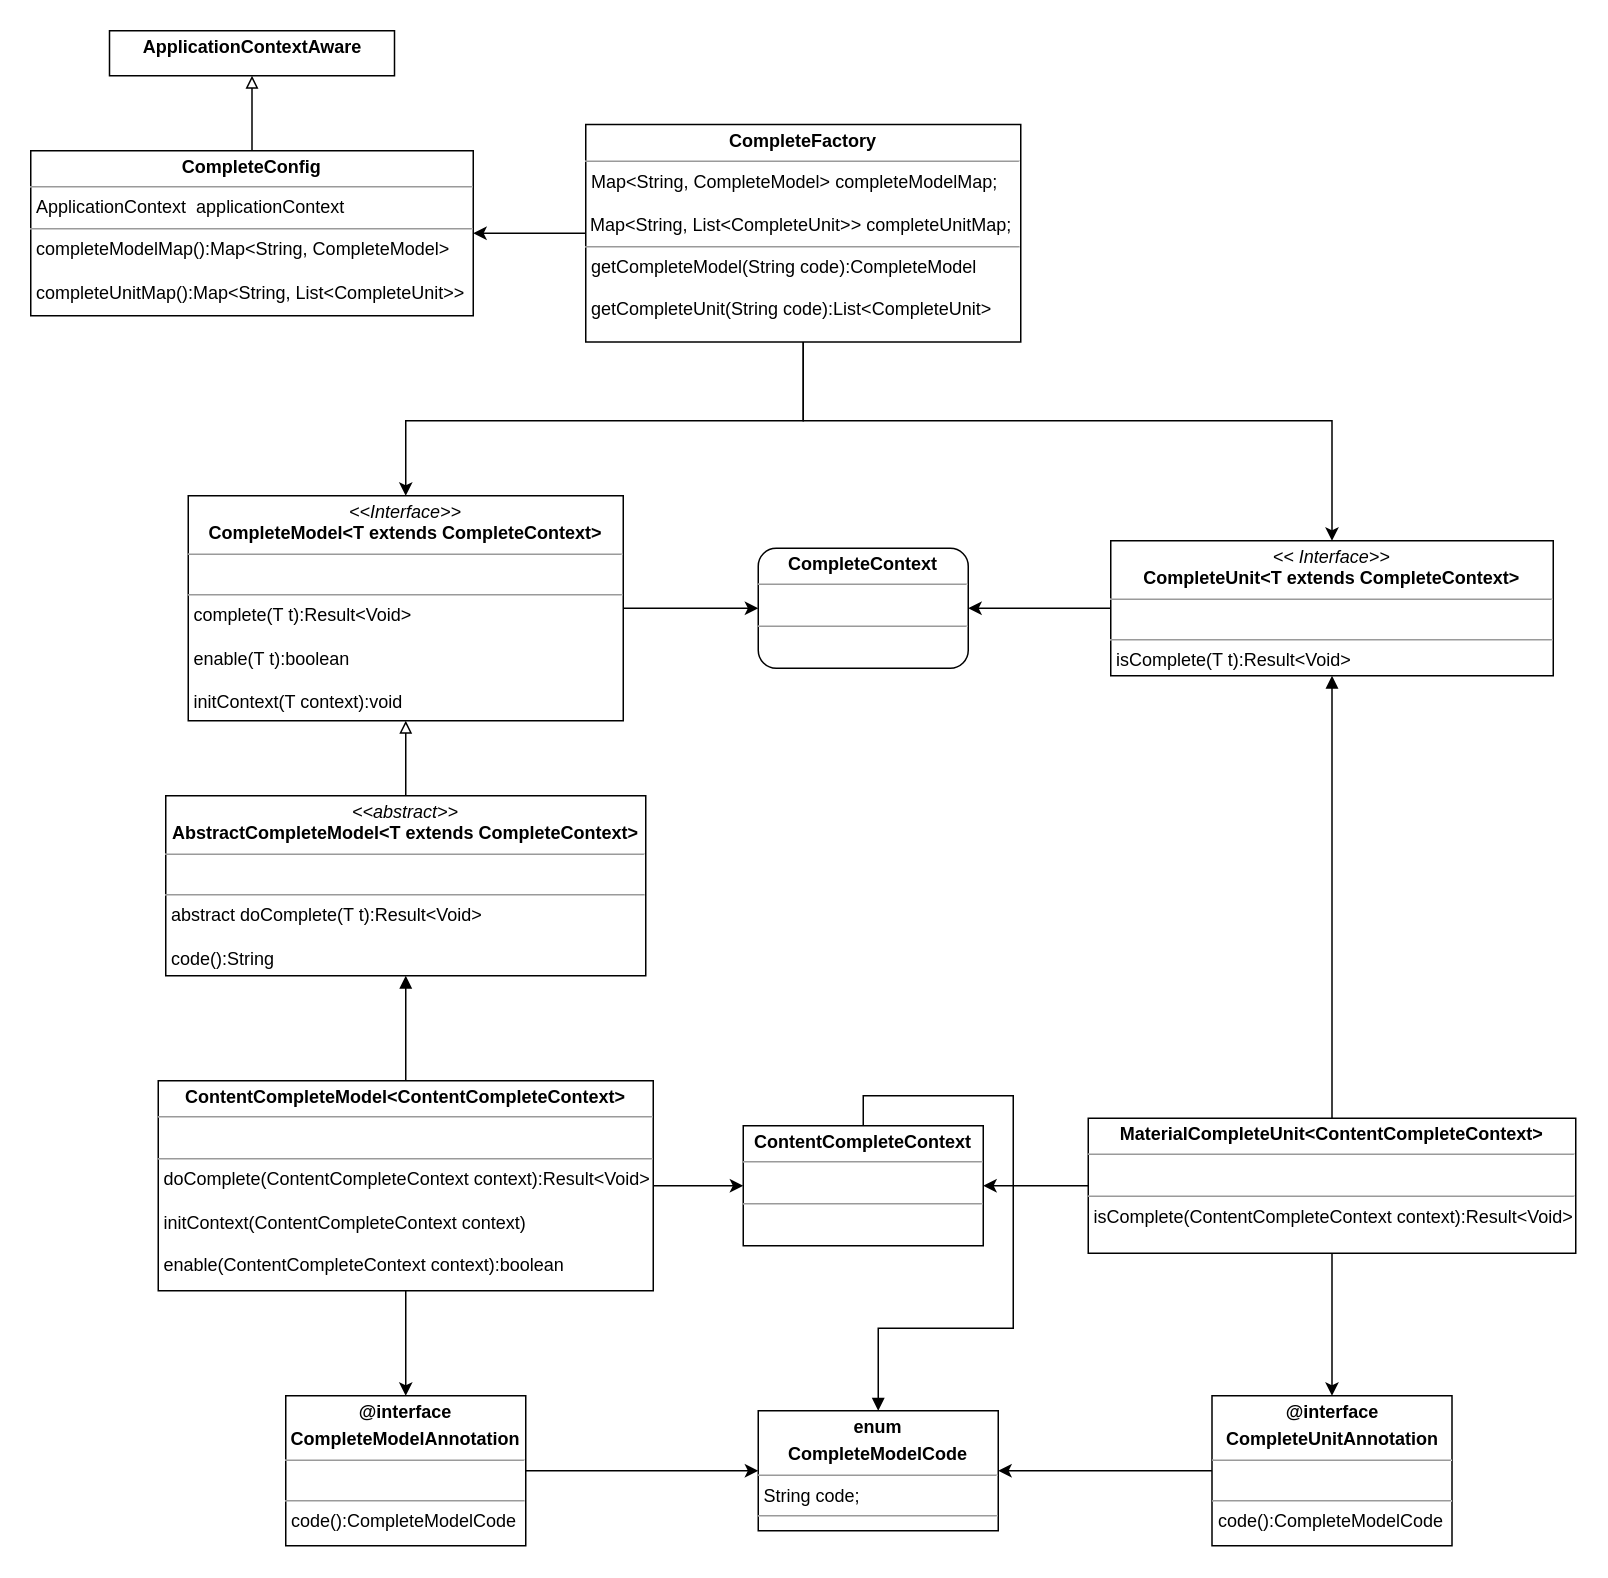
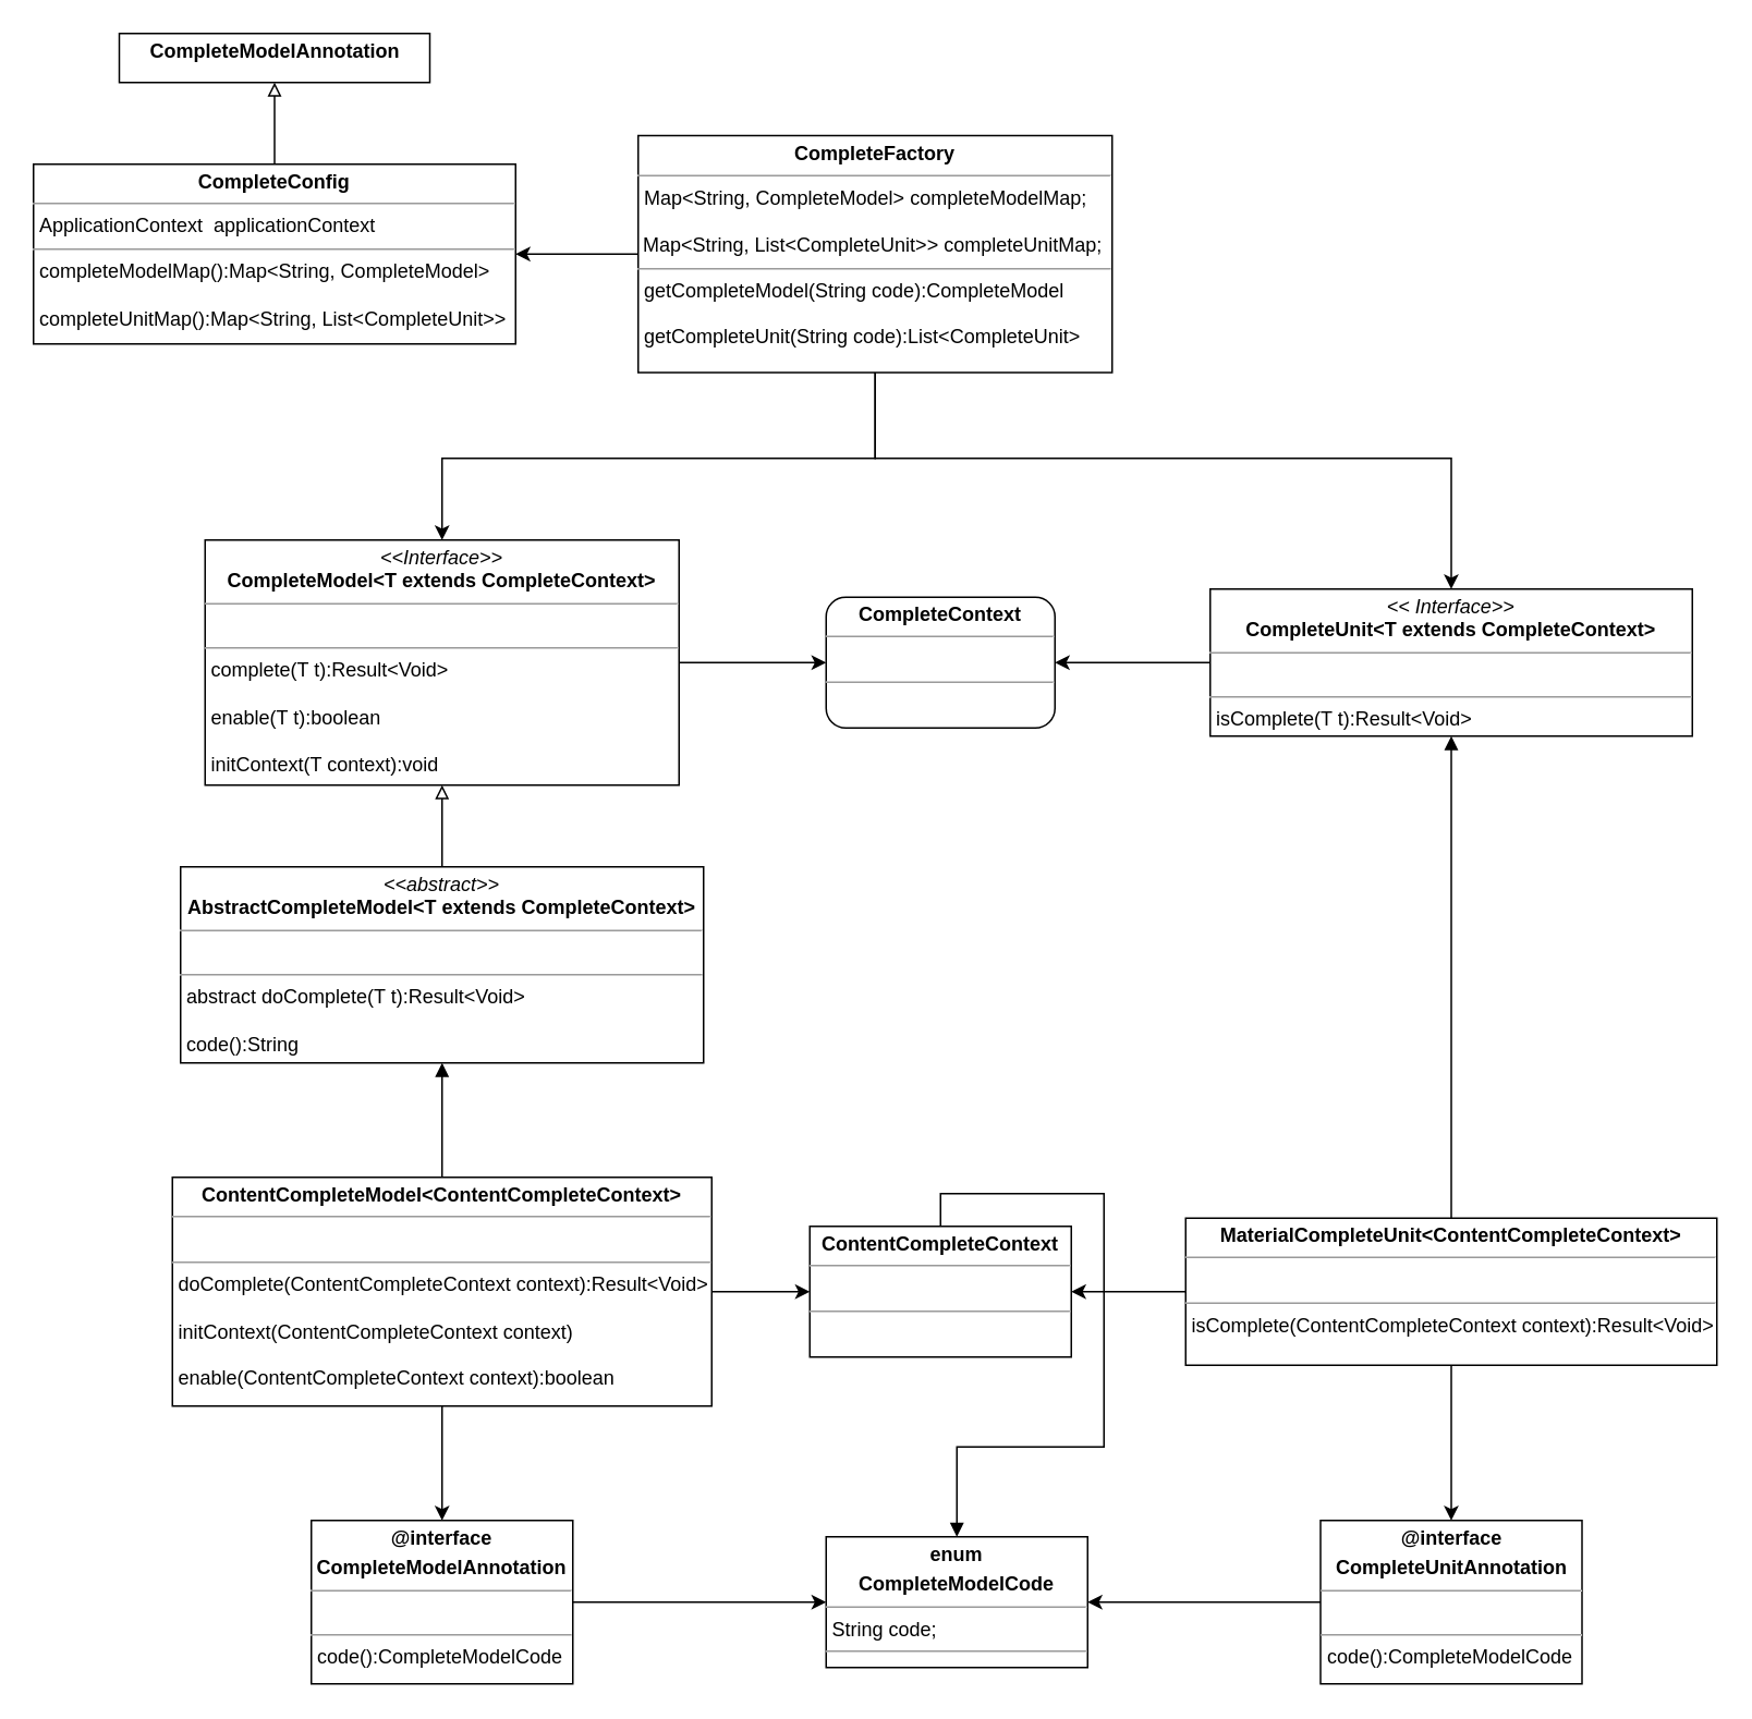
  <mxCell id="0" />
  <mxCell id="1" parent="0" />
  <mxCell id="2" style="edgeStyle=orthogonalEdgeStyle;rounded=0;orthogonalLoop=1;jettySize=auto;html=1;exitX=1;exitY=0.5;exitDx=0;exitDy=0;" edge="1" parent="1" source="3" target="4"><mxGeometry relative="1" as="geometry" /></mxCell>
  <mxCell id="3" value="&lt;p style=&quot;margin: 0px ; margin-top: 4px ; text-align: center&quot;&gt;&lt;i&gt;&amp;lt;&amp;lt;Interface&amp;gt;&amp;gt;&lt;/i&gt;&lt;br&gt;&lt;b&gt;CompleteModel&amp;lt;T extends CompleteContext&amp;gt;&lt;/b&gt;&lt;/p&gt;&lt;hr size=&quot;1&quot;&gt;&lt;p style=&quot;margin: 0px ; margin-left: 4px&quot;&gt;&lt;br&gt;&lt;/p&gt;&lt;hr size=&quot;1&quot;&gt;&lt;p style=&quot;margin: 0px ; margin-left: 4px&quot;&gt;complete(T t):Result&amp;lt;Void&amp;gt;&lt;/p&gt;&lt;p style=&quot;margin: 0px ; margin-left: 4px&quot;&gt;&lt;br&gt;enable(T t):boolean&lt;/p&gt;&lt;p style=&quot;margin: 0px ; margin-left: 4px&quot;&gt;&lt;br&gt;&lt;/p&gt;&lt;p style=&quot;margin: 0px ; margin-left: 4px&quot;&gt;initContext(T context):void&lt;/p&gt;" style="verticalAlign=top;align=left;overflow=fill;fontSize=12;fontFamily=Helvetica;html=1;" vertex="1" parent="1"><mxGeometry x="125" y="330" width="290" height="150" as="geometry" /></mxCell>
  <mxCell id="4" value="&lt;p style=&quot;margin: 0px ; margin-top: 4px ; text-align: center&quot;&gt;&lt;b&gt;CompleteContext&lt;/b&gt;&lt;/p&gt;&lt;hr size=&quot;1&quot;&gt;&lt;p style=&quot;margin: 0px ; margin-left: 4px&quot;&gt;&lt;br&gt;&lt;/p&gt;&lt;hr size=&quot;1&quot;&gt;&lt;p style=&quot;margin: 0px ; margin-left: 4px&quot;&gt;&lt;br&gt;&lt;/p&gt;" style="verticalAlign=top;align=left;overflow=fill;fontSize=12;fontFamily=Helvetica;html=1;rounded=1;" vertex="1" parent="1"><mxGeometry x="505" y="365" width="140" height="80" as="geometry" /></mxCell>
  <mxCell id="5" style="edgeStyle=orthogonalEdgeStyle;rounded=0;orthogonalLoop=1;jettySize=auto;html=1;exitX=0.5;exitY=0;exitDx=0;exitDy=0;endArrow=block;endFill=0;" edge="1" parent="1" source="6" target="3"><mxGeometry relative="1" as="geometry" /></mxCell>
  <mxCell id="6" value="&lt;p style=&quot;margin: 0px ; margin-top: 4px ; text-align: center&quot;&gt;&lt;i&gt;&amp;lt;&amp;lt;abstract&amp;gt;&amp;gt;&lt;/i&gt;&lt;br&gt;&lt;b&gt;AbstractCompleteModel&amp;lt;T extends CompleteContext&amp;gt;&lt;/b&gt;&lt;/p&gt;&lt;hr size=&quot;1&quot;&gt;&lt;p style=&quot;margin: 0px ; margin-left: 4px&quot;&gt;&lt;br&gt;&lt;/p&gt;&lt;hr size=&quot;1&quot;&gt;&lt;p style=&quot;margin: 0px ; margin-left: 4px&quot;&gt;abstract doComplete(T t):Result&amp;lt;Void&amp;gt;&lt;/p&gt;&lt;p style=&quot;margin: 0px ; margin-left: 4px&quot;&gt;&lt;br&gt;code():String&lt;/p&gt;" style="verticalAlign=top;align=left;overflow=fill;fontSize=12;fontFamily=Helvetica;html=1;" vertex="1" parent="1"><mxGeometry x="110" y="530" width="320" height="120" as="geometry" /></mxCell>
  <mxCell id="7" style="edgeStyle=orthogonalEdgeStyle;rounded=0;orthogonalLoop=1;jettySize=auto;html=1;exitX=0;exitY=0.5;exitDx=0;exitDy=0;endArrow=classic;endFill=1;" edge="1" parent="1" source="8" target="4"><mxGeometry relative="1" as="geometry" /></mxCell>
  <mxCell id="8" value="&lt;p style=&quot;margin: 0px ; margin-top: 4px ; text-align: center&quot;&gt;&lt;i&gt;&amp;lt;&amp;lt;&lt;/i&gt;&lt;i&gt;&amp;nbsp;Interface&lt;/i&gt;&lt;i&gt;&amp;gt;&amp;gt;&lt;/i&gt;&lt;br&gt;&lt;b&gt;CompleteUnit&amp;lt;T extends CompleteContext&amp;gt;&lt;/b&gt;&lt;/p&gt;&lt;hr size=&quot;1&quot;&gt;&lt;p style=&quot;margin: 0px ; margin-left: 4px&quot;&gt;&lt;br&gt;&lt;/p&gt;&lt;hr size=&quot;1&quot;&gt;&lt;p style=&quot;margin: 0px ; margin-left: 4px&quot;&gt;isComplete(T t):Result&amp;lt;Void&amp;gt;&lt;/p&gt;" style="verticalAlign=top;align=left;overflow=fill;fontSize=12;fontFamily=Helvetica;html=1;" vertex="1" parent="1"><mxGeometry x="740" y="360" width="295" height="90" as="geometry" /></mxCell>
  <mxCell id="9" style="edgeStyle=orthogonalEdgeStyle;rounded=0;orthogonalLoop=1;jettySize=auto;html=1;endArrow=classic;endFill=1;" edge="1" parent="1" source="12" target="15"><mxGeometry relative="1" as="geometry" /></mxCell>
  <mxCell id="10" style="edgeStyle=orthogonalEdgeStyle;rounded=0;orthogonalLoop=1;jettySize=auto;html=1;exitX=0.5;exitY=1;exitDx=0;exitDy=0;endArrow=classic;endFill=1;entryX=0.5;entryY=0;entryDx=0;entryDy=0;" edge="1" parent="1" source="12" target="3"><mxGeometry relative="1" as="geometry"><Array as="points"><mxPoint x="535" y="280" /><mxPoint x="270" y="280" /></Array></mxGeometry></mxCell>
  <mxCell id="11" style="edgeStyle=orthogonalEdgeStyle;rounded=0;orthogonalLoop=1;jettySize=auto;html=1;exitX=0.5;exitY=1;exitDx=0;exitDy=0;endArrow=classic;endFill=1;entryX=0.5;entryY=0;entryDx=0;entryDy=0;" edge="1" parent="1" source="12" target="8"><mxGeometry relative="1" as="geometry"><Array as="points"><mxPoint x="535" y="280" /><mxPoint x="888" y="280" /></Array></mxGeometry></mxCell>
  <mxCell id="12" value="&lt;p style=&quot;margin: 0px ; margin-top: 4px ; text-align: center&quot;&gt;&lt;b&gt;CompleteFactory&lt;/b&gt;&lt;/p&gt;&lt;hr size=&quot;1&quot;&gt;&lt;p style=&quot;margin: 0px ; margin-left: 4px&quot;&gt;Map&amp;lt;String, CompleteModel&amp;gt; completeModelMap;&lt;/p&gt;&lt;p style=&quot;margin: 0px ; margin-left: 4px&quot;&gt;&lt;br&gt;&lt;/p&gt;&amp;nbsp;Map&amp;lt;String, List&amp;lt;CompleteUnit&amp;gt;&amp;gt;&amp;nbsp;completeUnitMap;&lt;br&gt;&lt;hr size=&quot;1&quot;&gt;&lt;p style=&quot;margin: 0px ; margin-left: 4px&quot;&gt;getCompleteModel(String code):CompleteModel&lt;/p&gt;&lt;p style=&quot;margin: 0px ; margin-left: 4px&quot;&gt;&lt;br&gt;&lt;/p&gt;&lt;p style=&quot;margin: 0px ; margin-left: 4px&quot;&gt;getCompleteUnit(String code):List&amp;lt;CompleteUnit&amp;gt;&lt;/p&gt;" style="verticalAlign=top;align=left;overflow=fill;fontSize=12;fontFamily=Helvetica;html=1;" vertex="1" parent="1"><mxGeometry x="390" y="82.5" width="290" height="145" as="geometry" /></mxCell>
- <mxCell id="13" value="&lt;p style=&quot;margin: 0px ; margin-top: 4px ; text-align: center&quot;&gt;&lt;b&gt;ApplicationContextAware&lt;/b&gt;&lt;/p&gt;" style="verticalAlign=top;align=left;overflow=fill;fontSize=12;fontFamily=Helvetica;html=1;" vertex="1" parent="1"><mxGeometry x="72.5" y="20" width="190" height="30" as="geometry" /></mxCell>
+ <mxCell id="13" value="&lt;p style=&quot;margin: 0px ; margin-top: 4px ; text-align: center&quot;&gt;&lt;b&gt;CompleteModelAnnotation&lt;/b&gt;&lt;/p&gt;" style="verticalAlign=top;align=left;overflow=fill;fontSize=12;fontFamily=Helvetica;html=1;" vertex="1" parent="1"><mxGeometry x="72.5" y="20" width="190" height="30" as="geometry" /></mxCell>
  <mxCell id="14" style="edgeStyle=orthogonalEdgeStyle;rounded=0;orthogonalLoop=1;jettySize=auto;html=1;exitX=0.5;exitY=0;exitDx=0;exitDy=0;entryX=0.5;entryY=1;entryDx=0;entryDy=0;endArrow=block;endFill=0;" edge="1" parent="1" source="15" target="13"><mxGeometry relative="1" as="geometry" /></mxCell>
  <mxCell id="15" value="&lt;p style=&quot;margin: 0px ; margin-top: 4px ; text-align: center&quot;&gt;&lt;b&gt;CompleteConfig&lt;/b&gt;&lt;/p&gt;&lt;hr size=&quot;1&quot;&gt;&lt;p style=&quot;margin: 0px ; margin-left: 4px&quot;&gt;ApplicationContext&amp;nbsp; applicationContext&lt;/p&gt;&lt;hr size=&quot;1&quot;&gt;&lt;p style=&quot;margin: 0px ; margin-left: 4px&quot;&gt;completeModelMap():Map&amp;lt;String, CompleteModel&amp;gt;&lt;/p&gt;&lt;p style=&quot;margin: 0px ; margin-left: 4px&quot;&gt;&lt;br&gt;&lt;/p&gt;&lt;p style=&quot;margin: 0px ; margin-left: 4px&quot;&gt;completeUnitMap():Map&amp;lt;String, List&amp;lt;CompleteUnit&amp;gt;&amp;gt;&lt;br&gt;&lt;/p&gt;" style="verticalAlign=top;align=left;overflow=fill;fontSize=12;fontFamily=Helvetica;html=1;" vertex="1" parent="1"><mxGeometry x="20" y="100" width="295" height="110" as="geometry" /></mxCell>
  <mxCell id="16" style="edgeStyle=orthogonalEdgeStyle;rounded=0;orthogonalLoop=1;jettySize=auto;html=1;exitX=0.5;exitY=0;exitDx=0;exitDy=0;endArrow=block;endFill=1;" edge="1" parent="1" source="19" target="6"><mxGeometry relative="1" as="geometry" /></mxCell>
  <mxCell id="17" style="edgeStyle=orthogonalEdgeStyle;rounded=0;orthogonalLoop=1;jettySize=auto;html=1;exitX=1;exitY=0.5;exitDx=0;exitDy=0;endArrow=classic;endFill=1;" edge="1" parent="1" source="19" target="21"><mxGeometry relative="1" as="geometry" /></mxCell>
  <mxCell id="18" style="edgeStyle=orthogonalEdgeStyle;rounded=0;orthogonalLoop=1;jettySize=auto;html=1;exitX=0.5;exitY=1;exitDx=0;exitDy=0;endArrow=classic;endFill=1;" edge="1" parent="1" source="19" target="27"><mxGeometry relative="1" as="geometry" /></mxCell>
  <mxCell id="19" value="&lt;p style=&quot;margin: 0px ; margin-top: 4px ; text-align: center&quot;&gt;&lt;b&gt;ContentCompleteModel&amp;lt;ContentCompleteContext&amp;gt;&lt;/b&gt;&lt;/p&gt;&lt;hr size=&quot;1&quot;&gt;&lt;p style=&quot;margin: 0px ; margin-left: 4px&quot;&gt;&lt;br&gt;&lt;/p&gt;&lt;hr size=&quot;1&quot;&gt;&lt;p style=&quot;margin: 0px ; margin-left: 4px&quot;&gt;doComplete(ContentCompleteContext context):Result&amp;lt;Void&amp;gt;&lt;/p&gt;&lt;p style=&quot;margin: 0px ; margin-left: 4px&quot;&gt;&lt;br&gt;initContext(ContentCompleteContext context)&lt;/p&gt;&lt;p style=&quot;margin: 0px ; margin-left: 4px&quot;&gt;&lt;br&gt;&lt;/p&gt;&lt;p style=&quot;margin: 0px ; margin-left: 4px&quot;&gt;enable&lt;span&gt;(ContentCompleteContext context):boolean&lt;/span&gt;&lt;/p&gt;&lt;p style=&quot;margin: 0px 0px 0px 4px&quot;&gt;&lt;br&gt;&lt;/p&gt;" style="verticalAlign=top;align=left;overflow=fill;fontSize=12;fontFamily=Helvetica;html=1;" vertex="1" parent="1"><mxGeometry x="105" y="720" width="330" height="140" as="geometry" /></mxCell>
  <mxCell id="20" style="edgeStyle=orthogonalEdgeStyle;rounded=0;orthogonalLoop=1;jettySize=auto;html=1;exitX=0.5;exitY=0;exitDx=0;exitDy=0;endArrow=block;endFill=1;" edge="1" parent="1" source="21" target="30"><mxGeometry relative="1" as="geometry" /></mxCell>
  <mxCell id="21" value="&lt;p style=&quot;margin: 0px ; margin-top: 4px ; text-align: center&quot;&gt;&lt;b&gt;ContentCompleteContext&lt;/b&gt;&lt;/p&gt;&lt;hr size=&quot;1&quot;&gt;&lt;p style=&quot;margin: 0px ; margin-left: 4px&quot;&gt;&lt;br&gt;&lt;/p&gt;&lt;hr size=&quot;1&quot;&gt;&lt;p style=&quot;margin: 0px ; margin-left: 4px&quot;&gt;&lt;br&gt;&lt;/p&gt;" style="verticalAlign=top;align=left;overflow=fill;fontSize=12;fontFamily=Helvetica;html=1;" vertex="1" parent="1"><mxGeometry x="495" y="750" width="160" height="80" as="geometry" /></mxCell>
  <mxCell id="22" style="edgeStyle=orthogonalEdgeStyle;rounded=0;orthogonalLoop=1;jettySize=auto;html=1;exitX=0;exitY=0.5;exitDx=0;exitDy=0;endArrow=classic;endFill=1;" edge="1" parent="1" source="25" target="21"><mxGeometry relative="1" as="geometry" /></mxCell>
  <mxCell id="23" style="edgeStyle=orthogonalEdgeStyle;rounded=0;orthogonalLoop=1;jettySize=auto;html=1;exitX=0.5;exitY=0;exitDx=0;exitDy=0;endArrow=block;endFill=1;" edge="1" parent="1" source="25" target="8"><mxGeometry relative="1" as="geometry" /></mxCell>
  <mxCell id="24" style="edgeStyle=orthogonalEdgeStyle;rounded=0;orthogonalLoop=1;jettySize=auto;html=1;exitX=0.5;exitY=1;exitDx=0;exitDy=0;endArrow=classic;endFill=1;" edge="1" parent="1" source="25" target="29"><mxGeometry relative="1" as="geometry" /></mxCell>
  <mxCell id="25" value="&lt;p style=&quot;margin: 0px ; margin-top: 4px ; text-align: center&quot;&gt;&lt;b&gt;MaterialCompleteUnit&amp;lt;ContentCompleteContext&amp;gt;&lt;/b&gt;&lt;/p&gt;&lt;hr size=&quot;1&quot;&gt;&lt;p style=&quot;margin: 0px ; margin-left: 4px&quot;&gt;&lt;br&gt;&lt;/p&gt;&lt;hr size=&quot;1&quot;&gt;&lt;p style=&quot;margin: 0px ; margin-left: 4px&quot;&gt;isComplete(ContentCompleteContext context):Result&amp;lt;Void&amp;gt;&lt;/p&gt;" style="verticalAlign=top;align=left;overflow=fill;fontSize=12;fontFamily=Helvetica;html=1;" vertex="1" parent="1"><mxGeometry x="725" y="745" width="325" height="90" as="geometry" /></mxCell>
  <mxCell id="26" style="edgeStyle=orthogonalEdgeStyle;rounded=0;orthogonalLoop=1;jettySize=auto;html=1;exitX=1;exitY=0.5;exitDx=0;exitDy=0;endArrow=classic;endFill=1;" edge="1" parent="1" source="27" target="30"><mxGeometry relative="1" as="geometry" /></mxCell>
  <mxCell id="27" value="&lt;p style=&quot;margin: 0px ; margin-top: 4px ; text-align: center&quot;&gt;&lt;b&gt;@interface&lt;/b&gt;&lt;/p&gt;&lt;p style=&quot;margin: 0px ; margin-top: 4px ; text-align: center&quot;&gt;&lt;b&gt;CompleteModelAnnotation&lt;/b&gt;&lt;/p&gt;&lt;hr size=&quot;1&quot;&gt;&lt;p style=&quot;margin: 0px ; margin-left: 4px&quot;&gt;&lt;br&gt;&lt;/p&gt;&lt;hr size=&quot;1&quot;&gt;&lt;p style=&quot;margin: 0px ; margin-left: 4px&quot;&gt;code():CompleteModelCode&lt;/p&gt;" style="verticalAlign=top;align=left;overflow=fill;fontSize=12;fontFamily=Helvetica;html=1;" vertex="1" parent="1"><mxGeometry x="190" y="930" width="160" height="100" as="geometry" /></mxCell>
  <mxCell id="28" style="edgeStyle=orthogonalEdgeStyle;rounded=0;orthogonalLoop=1;jettySize=auto;html=1;exitX=0;exitY=0.5;exitDx=0;exitDy=0;entryX=1;entryY=0.5;entryDx=0;entryDy=0;endArrow=classic;endFill=1;" edge="1" parent="1" source="29" target="30"><mxGeometry relative="1" as="geometry" /></mxCell>
  <mxCell id="29" value="&lt;p style=&quot;margin: 0px ; margin-top: 4px ; text-align: center&quot;&gt;&lt;b&gt;@interface&lt;/b&gt;&lt;/p&gt;&lt;p style=&quot;margin: 0px ; margin-top: 4px ; text-align: center&quot;&gt;&lt;b&gt;CompleteUnitAnnotation&lt;/b&gt;&lt;/p&gt;&lt;hr size=&quot;1&quot;&gt;&lt;p style=&quot;margin: 0px ; margin-left: 4px&quot;&gt;&lt;br&gt;&lt;/p&gt;&lt;hr size=&quot;1&quot;&gt;&lt;p style=&quot;margin: 0px ; margin-left: 4px&quot;&gt;code():CompleteModelCode&lt;/p&gt;" style="verticalAlign=top;align=left;overflow=fill;fontSize=12;fontFamily=Helvetica;html=1;" vertex="1" parent="1"><mxGeometry x="807.5" y="930" width="160" height="100" as="geometry" /></mxCell>
  <mxCell id="30" value="&lt;p style=&quot;margin: 0px ; margin-top: 4px ; text-align: center&quot;&gt;&lt;b&gt;enum&lt;/b&gt;&lt;/p&gt;&lt;p style=&quot;margin: 0px ; margin-top: 4px ; text-align: center&quot;&gt;&lt;b&gt;CompleteModelCode&lt;/b&gt;&lt;/p&gt;&lt;hr size=&quot;1&quot;&gt;&lt;p style=&quot;margin: 0px ; margin-left: 4px&quot;&gt;String code;&lt;/p&gt;&lt;hr size=&quot;1&quot;&gt;&lt;p style=&quot;margin: 0px ; margin-left: 4px&quot;&gt;&lt;br&gt;&lt;/p&gt;" style="verticalAlign=top;align=left;overflow=fill;fontSize=12;fontFamily=Helvetica;html=1;" vertex="1" parent="1"><mxGeometry x="505" y="940" width="160" height="80" as="geometry" /></mxCell>
